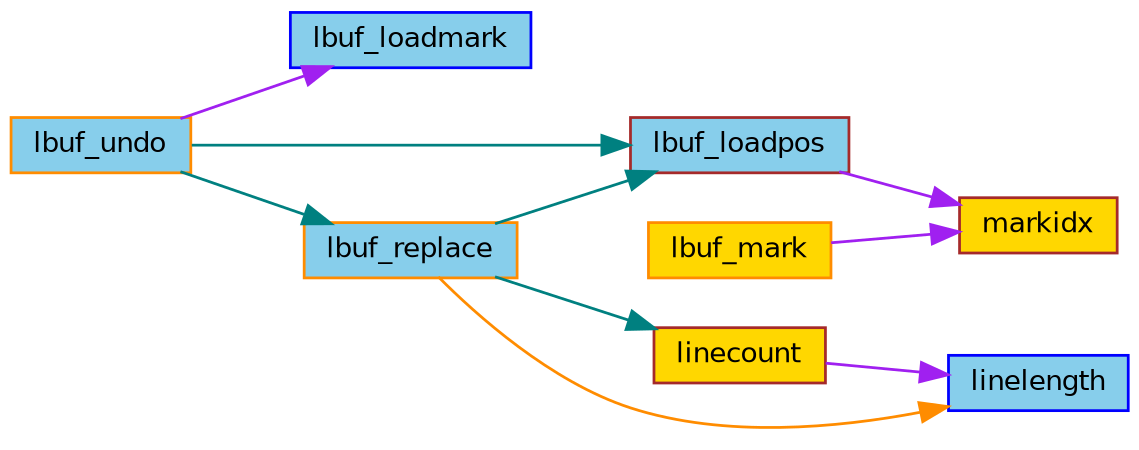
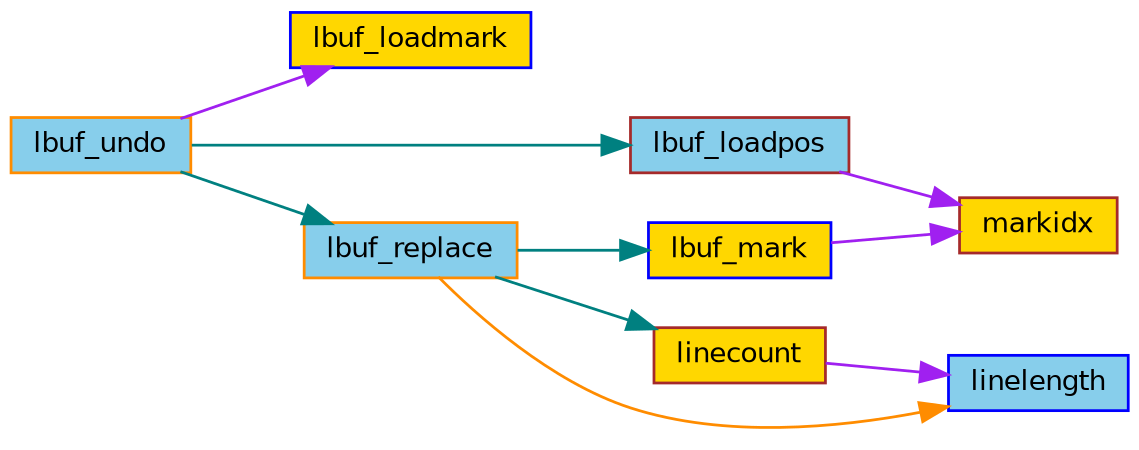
  digraph {
    rankdir=LR
    node [color=blue fillcolor=skyblue fontname=Helvetica fontsize=10 shape=record style=filled]
    edge [color=purple fontname=Helvetica fontsize=10 labelfontname=Helvetica labelfontsize=10 style=solid]
    n1 [color=darkorange fontcolor=black height=0.2 label=lbuf_undo width=0.4]
-   n2 [height=0.2 label=lbuf_loadmark width=0.4]
+   n2 [fillcolor=gold height=0.2 label=lbuf_loadmark width=0.4]
    n3 [color=brown height=0.2 label=lbuf_loadpos width=0.4]
    n4 [color=darkorange height=0.2 label=lbuf_replace width=0.4]
    n5 [color=brown fillcolor=gold height=0.2 label=markidx width=0.4]
-   n6 [color=darkorange fillcolor=gold height=0.2 label=lbuf_mark width=0.4]
+   n6 [fillcolor=gold height=0.2 label=lbuf_mark width=0.4]
    n7 [color=brown fillcolor=gold height=0.2 label=linecount width=0.4]
    n8 [height=0.2 label=linelength width=0.4]
    n1 -> n2
    n1 -> n3 [color=teal]
    n1 -> n4 [color=teal]
    n3 -> n5
-   n4 -> n3 [color=teal]
+   n4 -> n6 [color=teal]
    n4 -> n7 [color=teal]
    n4 -> n8 [color=darkorange]
    n6 -> n5
    n7 -> n8
  }
